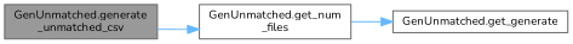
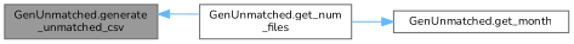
  digraph {
    fontname=Nunito
    rankdir=LR
    node [color=grey40 fillcolor=white fontname=Nunito fontsize=10 shape=box style=filled]
    edge [color=steelblue1 fontname=Nunito fontsize=10 labelfontname=Helvetica labelfontsize=10 style=solid]
    n1 [color=gray40 fillcolor=grey60 fontcolor=black height=0.2 label="GenUnmatched.generate\l_unmatched_csv" width=0.4]
    n2 [height=0.2 label="GenUnmatched.get_num\l_files" width=0.4]
-   n3 [height=0.2 label="GenUnmatched.get_generate" width=0.4]
-   n1 -> n2
+   n3 [height=0.2 label="GenUnmatched.get_month" width=0.4]
+   n2 -> n1
    n2 -> n3
  }
